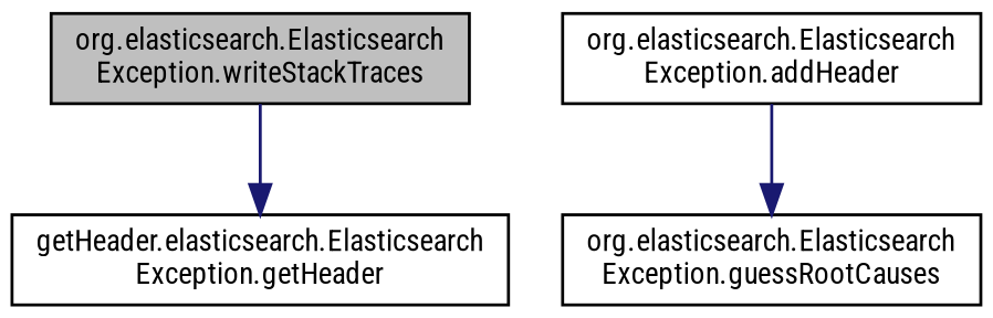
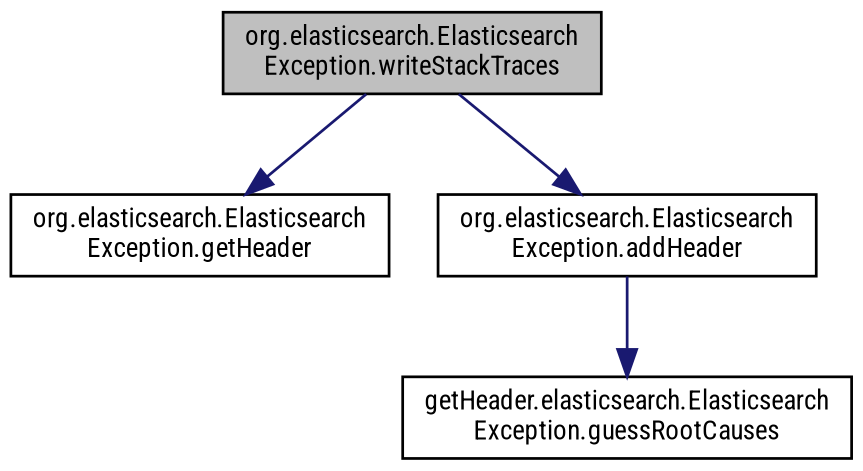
  digraph {
    fontname="Roboto Condensed"
    rankdir=TB
    node [color=black fillcolor=white fontname="Roboto Condensed" fontsize=10 shape=record style=filled]
    edge [color=midnightblue fontname="Roboto Condensed" fontsize=10 labelfontname=Helvetica labelfontsize=10 style=solid]
    n1 [fillcolor=grey75 fontcolor=black height=0.2 label="org.elasticsearch.Elasticsearch\lException.writeStackTraces" width=0.4]
-   n2 [height=0.2 label="getHeader.elasticsearch.Elasticsearch\lException.getHeader" width=0.4]
+   n2 [height=0.2 label="org.elasticsearch.Elasticsearch\lException.getHeader" width=0.4]
    n3 [height=0.2 label="org.elasticsearch.Elasticsearch\lException.addHeader" width=0.4]
-   n4 [height=0.2 label="org.elasticsearch.Elasticsearch\lException.guessRootCauses" width=0.4]
+   n4 [height=0.2 label="getHeader.elasticsearch.Elasticsearch\lException.guessRootCauses" width=0.4]
    n1 -> n2
+   n1 -> n3
    n3 -> n4
  }
